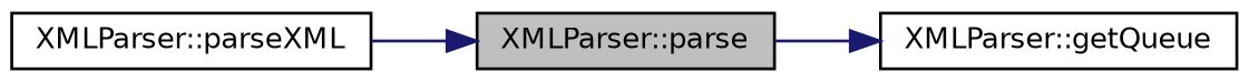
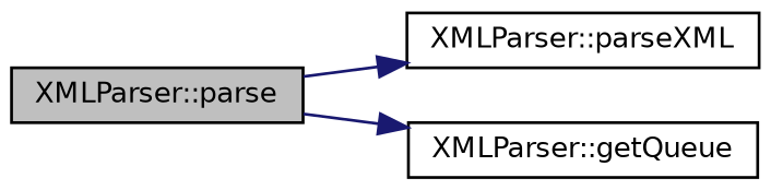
  digraph {
    rankdir=LR
    node [color=black fillcolor=white fontname=Helvetica fontsize=10 shape=record style=filled]
    edge [color=midnightblue fontname=Helvetica fontsize=10 labelfontname=Helvetica labelfontsize=10 style=solid]
    n1 [fillcolor=grey75 fontcolor=black height=0.2 label="XMLParser::parse" width=0.4]
    n2 [height=0.2 label="XMLParser::parseXML" width=0.4]
    n3 [height=0.2 label="XMLParser::getQueue" width=0.4]
-   n2 -> n1
+   n1 -> n2
    n1 -> n3
  }
